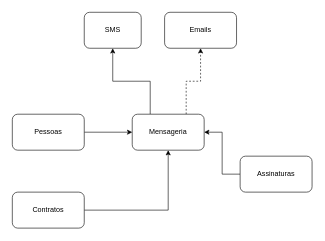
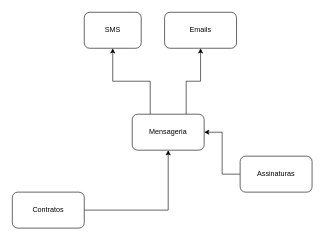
  <mxCell id="0" />
  <mxCell id="1" parent="0" />
- <mxCell id="2" value="" style="edgeStyle=orthogonalEdgeStyle;rounded=0;orthogonalLoop=1;jettySize=auto;html=1;" edge="1" parent="1" source="3" target="12"><mxGeometry relative="1" as="geometry" /></mxCell>
- <mxCell id="3" value="Pessoas" style="rounded=1;whiteSpace=wrap;html=1;" vertex="1" parent="1"><mxGeometry x="20" y="190" width="120" height="60" as="geometry" /></mxCell>
  <mxCell id="4" style="edgeStyle=orthogonalEdgeStyle;rounded=0;orthogonalLoop=1;jettySize=auto;html=1;exitX=1;exitY=0.5;exitDx=0;exitDy=0;" edge="1" parent="1" source="5" target="12"><mxGeometry relative="1" as="geometry" /></mxCell>
  <mxCell id="5" value="Contratos" style="rounded=1;whiteSpace=wrap;html=1;" vertex="1" parent="1"><mxGeometry x="20" y="320" width="120" height="60" as="geometry" /></mxCell>
  <mxCell id="6" value="Emails" style="rounded=1;whiteSpace=wrap;html=1;" vertex="1" parent="1"><mxGeometry x="274" y="20" width="120" height="60" as="geometry" /></mxCell>
  <mxCell id="7" value="SMS" style="rounded=1;whiteSpace=wrap;html=1;" vertex="1" parent="1"><mxGeometry x="140" y="20" width="95" height="60" as="geometry" /></mxCell>
  <mxCell id="8" style="edgeStyle=orthogonalEdgeStyle;rounded=0;orthogonalLoop=1;jettySize=auto;html=1;entryX=1;entryY=0.5;entryDx=0;entryDy=0;" edge="1" parent="1" source="9" target="12"><mxGeometry relative="1" as="geometry" /></mxCell>
  <mxCell id="9" value="Assinaturas" style="rounded=1;whiteSpace=wrap;html=1;" vertex="1" parent="1"><mxGeometry x="400" y="260" width="120" height="60" as="geometry" /></mxCell>
  <mxCell id="10" style="edgeStyle=orthogonalEdgeStyle;rounded=0;orthogonalLoop=1;jettySize=auto;html=1;exitX=0.25;exitY=0;exitDx=0;exitDy=0;" edge="1" parent="1" source="12" target="7"><mxGeometry relative="1" as="geometry" /></mxCell>
- <mxCell id="11" style="edgeStyle=orthogonalEdgeStyle;rounded=0;orthogonalLoop=1;jettySize=auto;html=1;exitX=0.75;exitY=0;exitDx=0;exitDy=0;entryX=0.5;entryY=1;entryDx=0;entryDy=0;dashed=1;" edge="1" parent="1" source="12" target="6"><mxGeometry relative="1" as="geometry" /></mxCell>
+ <mxCell id="11" style="edgeStyle=orthogonalEdgeStyle;rounded=0;orthogonalLoop=1;jettySize=auto;html=1;exitX=0.75;exitY=0;exitDx=0;exitDy=0;entryX=0.5;entryY=1;entryDx=0;entryDy=0;" edge="1" parent="1" source="12" target="6"><mxGeometry relative="1" as="geometry" /></mxCell>
  <mxCell id="12" value="Mensageria" style="rounded=1;whiteSpace=wrap;html=1;" vertex="1" parent="1"><mxGeometry x="220" y="190" width="120" height="60" as="geometry" /></mxCell>
